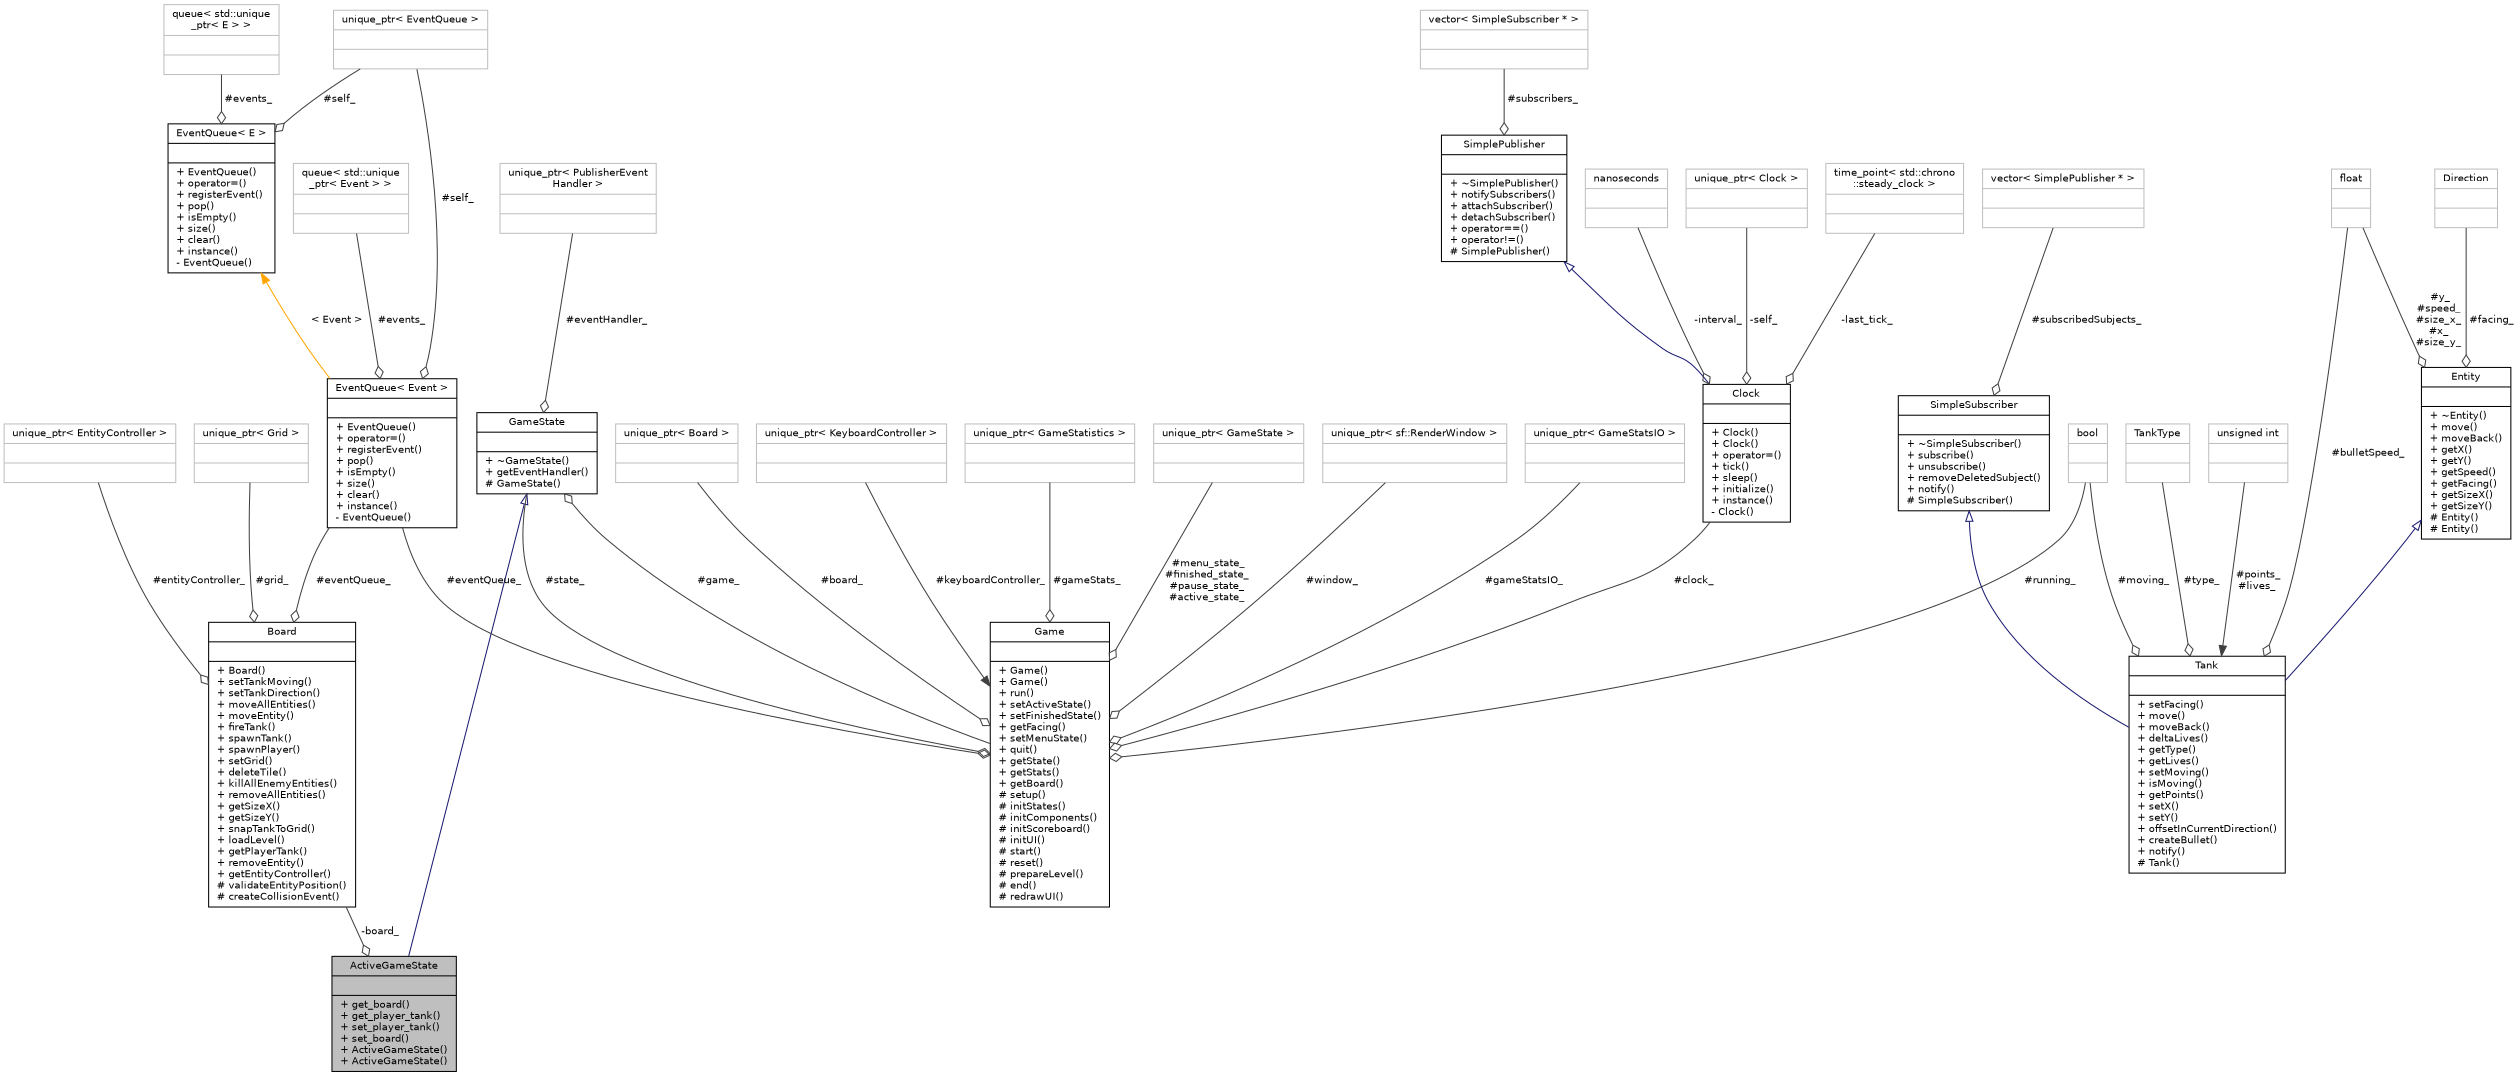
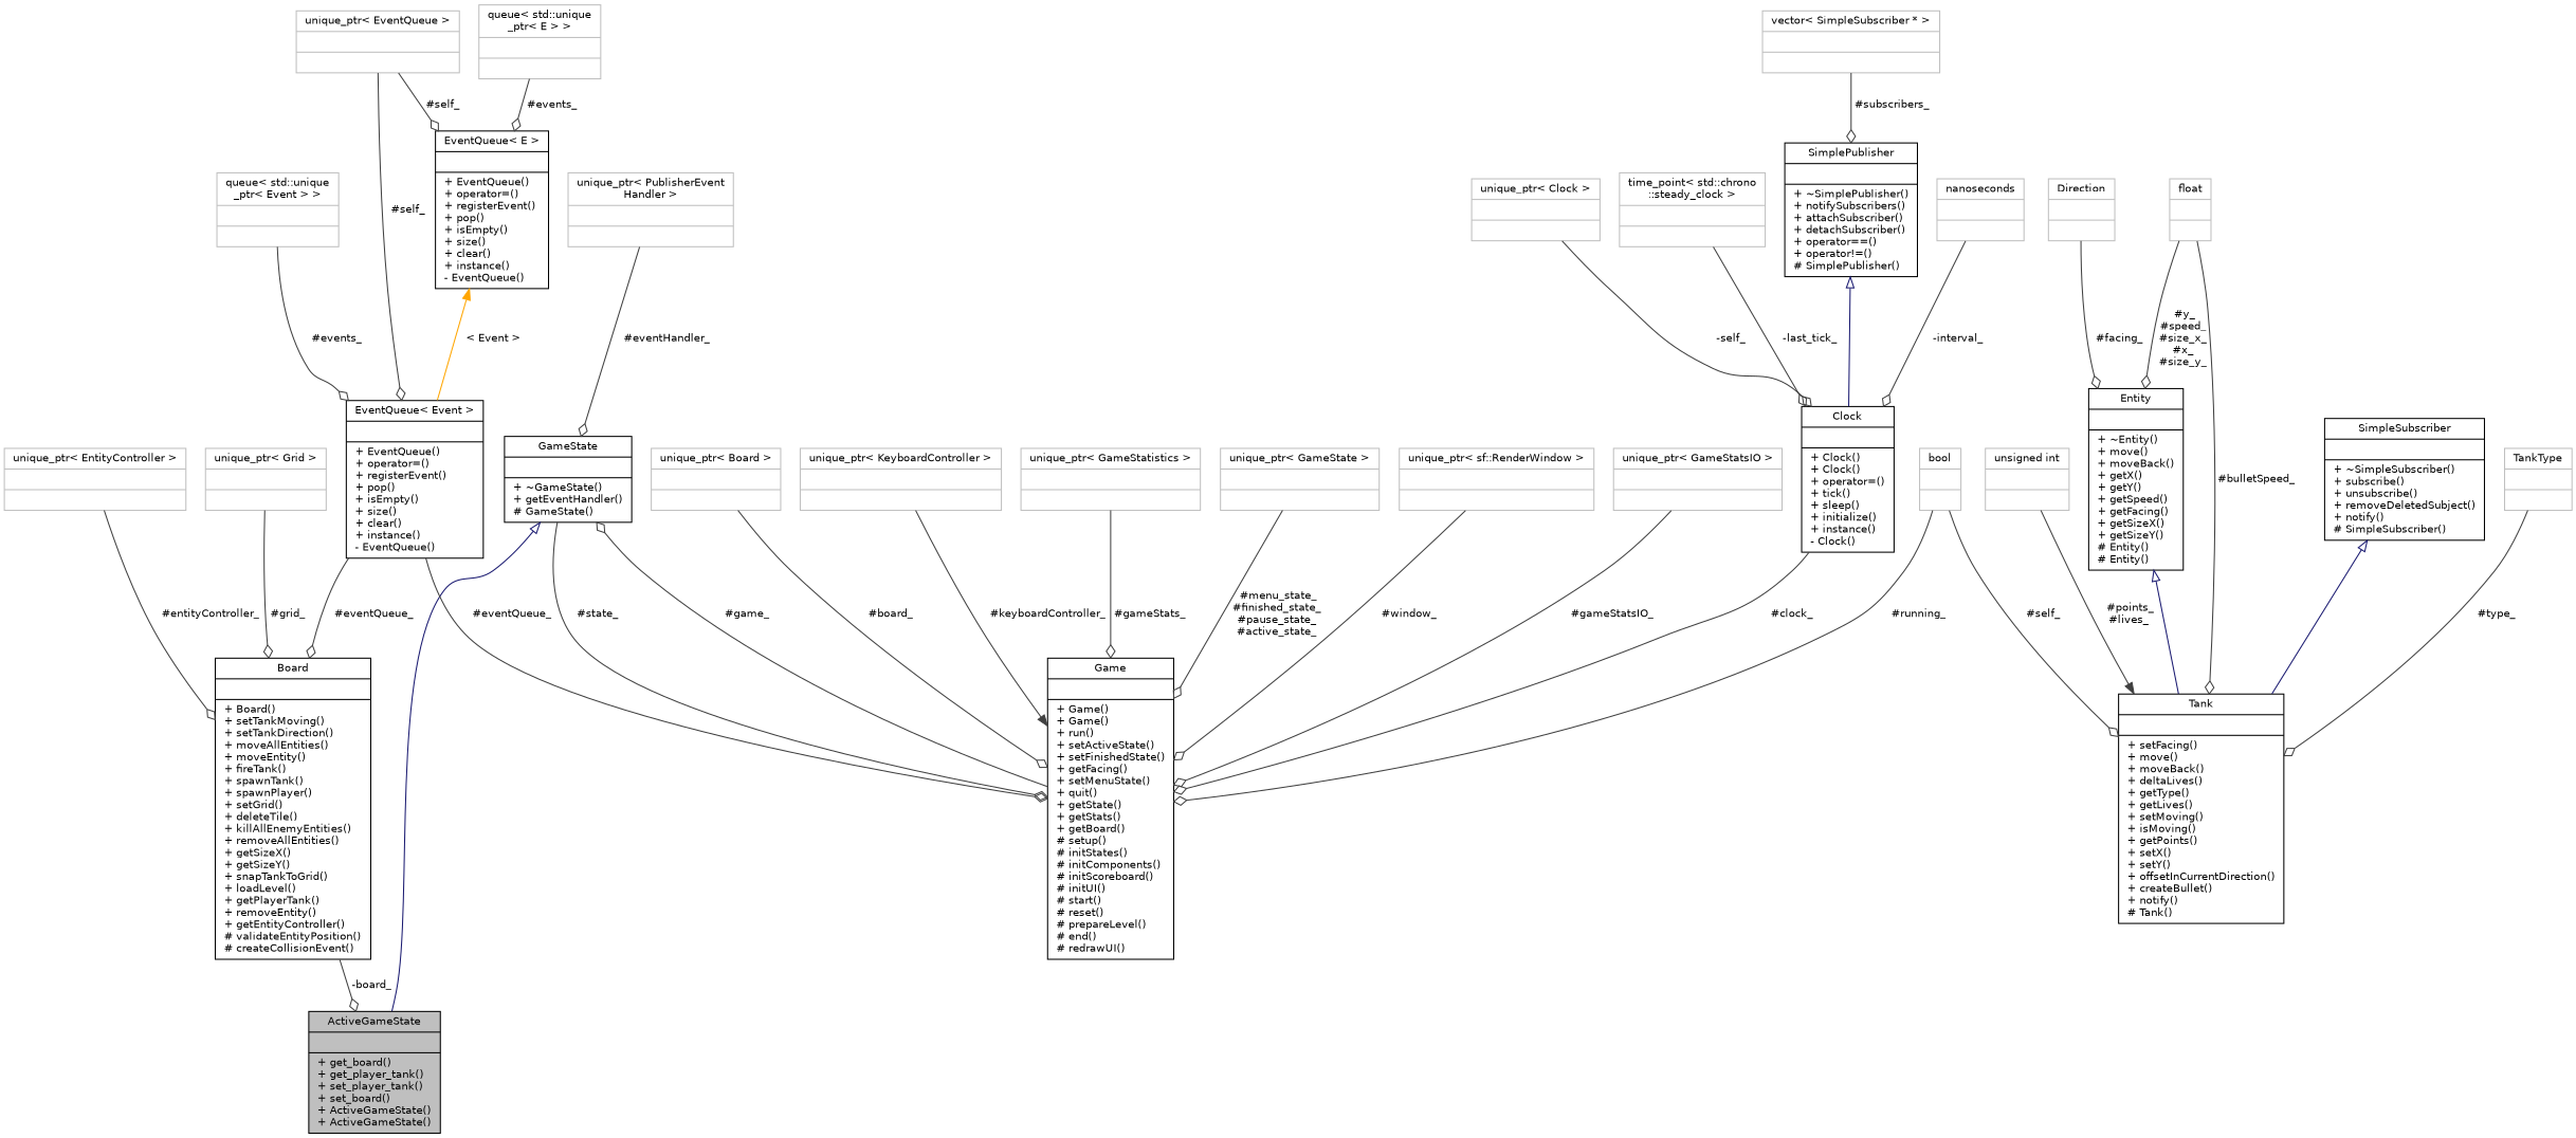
  digraph {
    node [color=grey75 fontname=Helvetica fontsize=10 shape=record]
    edge [color=grey25 fontname=Helvetica fontsize=10 labelfontname=Helvetica labelfontsize=10 style=solid arrowhead=odiamond]
    n1 [color=black fillcolor=grey75 fontcolor=black height=0.2 label="{ActiveGameState\n||+ get_board()\l+ get_player_tank()\l+ set_player_tank()\l+ set_board()\l+ ActiveGameState()\l+ ActiveGameState()\l}" style=filled width=0.4]
    n2 [color=black height=0.2 label="{GameState\n||+ ~GameState()\l+ getEventHandler()\l# GameState()\l}" width=0.4]
    n3 [color=black height=0.2 label="{Game\n||+ Game()\l+ Game()\l+ run()\l+ setActiveState()\l+ setFinishedState()\l+ getFacing()\l+ setMenuState()\l+ quit()\l+ getState()\l+ getStats()\l+ getBoard()\l# setup()\l# initStates()\l# initComponents()\l# initScoreboard()\l# initUI()\l# start()\l# reset()\l# prepareLevel()\l# end()\l# redrawUI()\l}" width=0.4]
    n4 [height=0.2 label="{unique_ptr\< KeyboardController \>\n||}" width=0.4]
    n5 [height=0.2 label="{unique_ptr\< GameStatistics \>\n||}" width=0.4]
    n6 [height=0.2 label="{unique_ptr\< GameState \>\n||}" width=0.4]
    n7 [height=0.2 label="{unique_ptr\< sf::RenderWindow \>\n||}" width=0.4]
    n8 [color=black height=0.2 label="{EventQueue\< Event \>\n||+ EventQueue()\l+ operator=()\l+ registerEvent()\l+ pop()\l+ isEmpty()\l+ size()\l+ clear()\l+ instance()\l- EventQueue()\l}" width=0.4]
    n9 [color=black height=0.2 label="{Board\n||+ Board()\l+ setTankMoving()\l+ setTankDirection()\l+ moveAllEntities()\l+ moveEntity()\l+ fireTank()\l+ spawnTank()\l+ spawnPlayer()\l+ setGrid()\l+ deleteTile()\l+ killAllEnemyEntities()\l+ removeAllEntities()\l+ getSizeX()\l+ getSizeY()\l+ snapTankToGrid()\l+ loadLevel()\l+ getPlayerTank()\l+ removeEntity()\l+ getEntityController()\l# validateEntityPosition()\l# createCollisionEvent()\l}" width=0.4]
    n10 [height=0.2 label="{queue\< std::unique\l_ptr\< Event \> \>\n||}" width=0.4]
    n11 [height=0.2 label="{unique_ptr\< EventQueue \>\n||}" width=0.4]
    n12 [color=black height=0.2 label="{EventQueue\< E \>\n||+ EventQueue()\l+ operator=()\l+ registerEvent()\l+ pop()\l+ isEmpty()\l+ size()\l+ clear()\l+ instance()\l- EventQueue()\l}" width=0.4]
    n13 [height=0.2 label="{queue\< std::unique\l_ptr\< E \> \>\n||}" width=0.4]
    n14 [height=0.2 label="{unique_ptr\< GameStatsIO \>\n||}" width=0.4]
    n15 [color=black height=0.2 label="{Clock\n||+ Clock()\l+ Clock()\l+ operator=()\l+ tick()\l+ sleep()\l+ initialize()\l+ instance()\l- Clock()\l}" width=0.4]
    n16 [color=black height=0.2 label="{SimplePublisher\n||+ ~SimplePublisher()\l+ notifySubscribers()\l+ attachSubscriber()\l+ detachSubscriber()\l+ operator==()\l+ operator!=()\l# SimplePublisher()\l}" width=0.4]
    n17 [height=0.2 label="{vector\< SimpleSubscriber * \>\n||}" width=0.4]
    n18 [height=0.2 label="{nanoseconds\n||}" width=0.4]
    n19 [height=0.2 label="{unique_ptr\< Clock \>\n||}" width=0.4]
    n20 [height=0.2 label="{time_point\< std::chrono\l::steady_clock \>\n||}" width=0.4]
    n21 [height=0.2 label="{bool\n||}" width=0.4]
    n22 [color=black height=0.2 label="{Tank\n||+ setFacing()\l+ move()\l+ moveBack()\l+ deltaLives()\l+ getType()\l+ getLives()\l+ setMoving()\l+ isMoving()\l+ getPoints()\l+ setX()\l+ setY()\l+ offsetInCurrentDirection()\l+ createBullet()\l+ notify()\l# Tank()\l}" width=0.4]
    n23 [height=0.2 label="{unique_ptr\< Board \>\n||}" width=0.4]
    n24 [height=0.2 label="{unique_ptr\< PublisherEvent\lHandler \>\n||}" width=0.4]
    n25 [height=0.2 label="{unique_ptr\< EntityController \>\n||}" width=0.4]
    n26 [height=0.2 label="{unique_ptr\< Grid \>\n||}" width=0.4]
    n27 [color=black height=0.2 label="{Entity\n||+ ~Entity()\l+ move()\l+ moveBack()\l+ getX()\l+ getY()\l+ getSpeed()\l+ getFacing()\l+ getSizeX()\l+ getSizeY()\l# Entity()\l# Entity()\l}" width=0.4]
    n28 [height=0.2 label="{float\n||}" width=0.4]
    n29 [height=0.2 label="{Direction\n||}" width=0.4]
    n30 [color=black height=0.2 label="{SimpleSubscriber\n||+ ~SimpleSubscriber()\l+ subscribe()\l+ unsubscribe()\l+ removeDeletedSubject()\l+ notify()\l# SimpleSubscriber()\l}" width=0.4]
-   n31 [height=0.2 label="{vector\< SimplePublisher * \>\n||}" width=0.4]
    n32 [height=0.2 label="{TankType\n||}" width=0.4]
    n33 [height=0.2 label="{unsigned int\n||}" width=0.4]
    n2 -> n1 [arrowtail=onormal color=midnightblue dir=back arrowhead=""]
    n2 -> n3 [label=" #state_"]
    n3 -> n2 [label=" #game_"]
    n4 -> n3 [arrowhead=normal label=" #keyboardController_"]
    n5 -> n3 [label=" #gameStats_"]
    n6 -> n3 [label=" #menu_state_\n#finished_state_\n#pause_state_\n#active_state_"]
    n7 -> n3 [label=" #window_"]
    n8 -> n3 [label=" #eventQueue_"]
    n8 -> n9 [label=" #eventQueue_"]
    n9 -> n1 [label=" -board_"]
    n10 -> n8 [label=" #events_"]
    n11 -> n8 [label=" #self_"]
    n11 -> n12 [label=" #self_"]
    n12 -> n8 [color=orange dir=back label=" \< Event \>" arrowhead=""]
    n13 -> n12 [label=" #events_"]
    n14 -> n3 [label=" #gameStatsIO_"]
    n15 -> n3 [label=" #clock_"]
    n16 -> n15 [arrowtail=onormal color=midnightblue dir=back arrowhead=""]
    n17 -> n16 [label=" #subscribers_"]
    n18 -> n15 [label=" -interval_"]
    n19 -> n15 [label=" -self_"]
    n20 -> n15 [label=" -last_tick_"]
    n21 -> n3 [label=" #running_"]
-   n21 -> n22 [label=" #moving_"]
+   n21 -> n22 [label=" #self_"]
    n23 -> n3 [label=" #board_"]
    n24 -> n2 [label=" #eventHandler_"]
    n25 -> n9 [label=" #entityController_"]
    n26 -> n9 [label=" #grid_"]
    n27 -> n22 [arrowtail=onormal color=midnightblue dir=back arrowhead=""]
    n28 -> n22 [label=" #bulletSpeed_"]
    n28 -> n27 [label=" #y_\n#speed_\n#size_x_\n#x_\n#size_y_"]
    n29 -> n27 [label=" #facing_"]
    n30 -> n22 [arrowtail=onormal color=midnightblue dir=back arrowhead=""]
-   n31 -> n30 [label=" #subscribedSubjects_"]
    n32 -> n22 [label=" #type_"]
    n33 -> n22 [arrowhead=normal label=" #points_\n#lives_"]
  }
